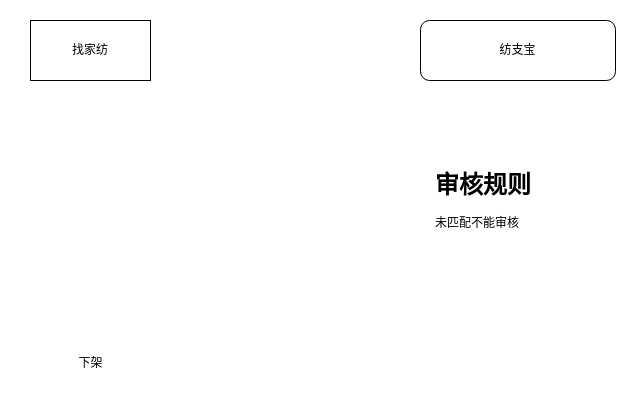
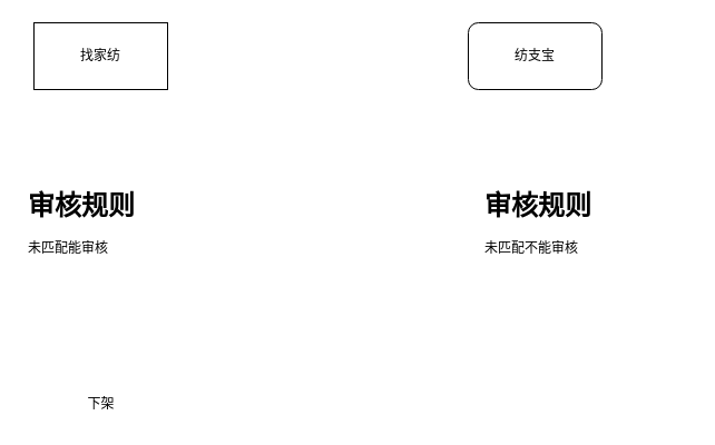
  <mxCell id="0" />
  <mxCell id="1" parent="0" />
  <mxCell id="2" value="找家纺" style="whiteSpace=wrap;html=1;rounded=0;" vertex="1" parent="1"><mxGeometry x="30" y="20" width="120" height="60" as="geometry" /></mxCell>
- <mxCell id="3" value="纺支宝" style="rounded=1;whiteSpace=wrap;html=1;" vertex="1" parent="1"><mxGeometry x="420" y="20" width="195" height="60" as="geometry" /></mxCell>
+ <mxCell id="3" value="纺支宝" style="rounded=1;whiteSpace=wrap;html=1;" vertex="1" parent="1"><mxGeometry x="420" y="20" width="120" height="60" as="geometry" /></mxCell>
+ <mxCell id="4" value="&lt;h1&gt;审核规则&lt;/h1&gt;&lt;div&gt;未匹配能审核&lt;/div&gt;" style="text;html=1;strokeColor=none;fillColor=none;spacing=5;spacingTop=-20;whiteSpace=wrap;overflow=hidden;rounded=0;" vertex="1" parent="1"><mxGeometry x="20" y="165" width="190" height="120" as="geometry" /></mxCell>
  <mxCell id="5" value="&lt;h1&gt;审核规则&lt;/h1&gt;&lt;div&gt;未匹配不能审核&lt;/div&gt;" style="text;html=1;strokeColor=none;fillColor=none;spacing=5;spacingTop=-20;whiteSpace=wrap;overflow=hidden;rounded=0;" vertex="1" parent="1"><mxGeometry x="430" y="165" width="190" height="120" as="geometry" /></mxCell>
  <mxCell id="6" value="下架&lt;br&gt;" style="text;html=1;align=center;verticalAlign=middle;resizable=0;points=[];autosize=1;strokeColor=none;fillColor=none;" vertex="1" parent="1"><mxGeometry x="65" y="348" width="50" height="30" as="geometry" /></mxCell>
